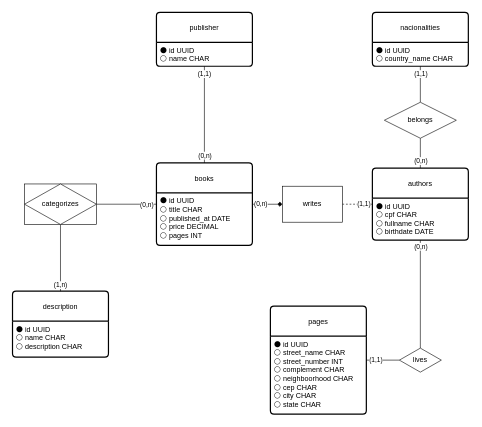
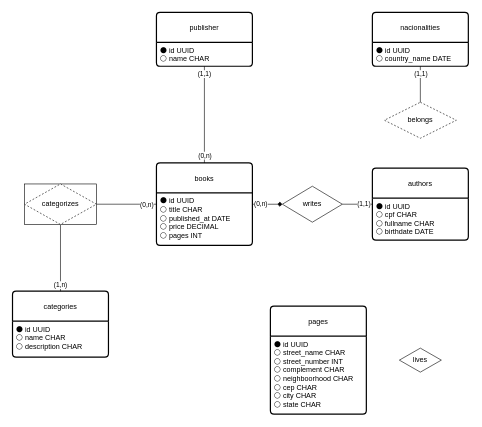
  <mxCell id="0" />
  <mxCell id="1" parent="0" />
- <mxCell id="2" style="edgeStyle=orthogonalEdgeStyle;rounded=0;orthogonalLoop=1;jettySize=auto;html=1;endArrow=none;startFill=0;" edge="1" parent="1" source="31" target="21"><mxGeometry relative="1" as="geometry"><Array as="points"><mxPoint x="700.07" y="185" /><mxPoint x="700.07" y="185" /></Array></mxGeometry></mxCell>
- <mxCell id="3" value="(0,n)" style="edgeLabel;html=1;align=center;verticalAlign=middle;resizable=0;points=[];" vertex="1" connectable="0" parent="2"><mxGeometry x="0.314" relative="1" as="geometry"><mxPoint y="4" as="offset" /></mxGeometry></mxCell>
  <mxCell id="4" value="&lt;span style=&quot;font-size: 12px;&quot;&gt;nacionalities&lt;/span&gt;" style="swimlane;childLayout=stackLayout;horizontal=1;startSize=50;horizontalStack=0;rounded=1;fontSize=14;fontStyle=0;strokeWidth=2;resizeParent=0;resizeLast=1;shadow=0;dashed=0;align=center;arcSize=4;whiteSpace=wrap;html=1;" vertex="1" parent="1"><mxGeometry x="620.07" y="20" width="160" height="90" as="geometry" /></mxCell>
- <mxCell id="5" value="⚫ id UUID&lt;div&gt;⚪ country_name CHAR&lt;/div&gt;" style="align=left;strokeColor=none;fillColor=none;spacingLeft=4;spacingRight=4;fontSize=12;verticalAlign=top;resizable=0;rotatable=0;part=1;html=1;whiteSpace=wrap;" vertex="1" parent="4"><mxGeometry y="50" width="160" height="40" as="geometry" /></mxCell>
+ <mxCell id="5" value="⚫ id UUID&lt;div&gt;⚪ country_name DATE&lt;/div&gt;" style="align=left;strokeColor=none;fillColor=none;spacingLeft=4;spacingRight=4;fontSize=12;verticalAlign=top;resizable=0;rotatable=0;part=1;html=1;whiteSpace=wrap;" vertex="1" parent="4"><mxGeometry y="50" width="160" height="40" as="geometry" /></mxCell>
  <mxCell id="6" style="edgeStyle=orthogonalEdgeStyle;rounded=0;orthogonalLoop=1;jettySize=auto;html=1;endArrow=none;startFill=0;" edge="1" parent="1" source="26" target="15"><mxGeometry relative="1" as="geometry"><Array as="points" /></mxGeometry></mxCell>
  <mxCell id="7" value="(0,n)" style="edgeLabel;html=1;align=center;verticalAlign=middle;resizable=0;points=[];" vertex="1" connectable="0" parent="6"><mxGeometry x="0.633" relative="1" as="geometry"><mxPoint x="1" as="offset" /></mxGeometry></mxCell>
- <mxCell id="8" value="&lt;span style=&quot;font-size: 12px;&quot;&gt;description&lt;/span&gt;" style="swimlane;childLayout=stackLayout;horizontal=1;startSize=50;horizontalStack=0;rounded=1;fontSize=14;fontStyle=0;strokeWidth=2;resizeParent=0;resizeLast=1;shadow=0;dashed=0;align=center;arcSize=4;whiteSpace=wrap;html=1;" vertex="1" parent="1"><mxGeometry x="20" y="485" width="160" height="110" as="geometry" /></mxCell>
+ <mxCell id="8" value="&lt;span style=&quot;font-size: 12px;&quot;&gt;categories&lt;/span&gt;" style="swimlane;childLayout=stackLayout;horizontal=1;startSize=50;horizontalStack=0;rounded=1;fontSize=14;fontStyle=0;strokeWidth=2;resizeParent=0;resizeLast=1;shadow=0;dashed=0;align=center;arcSize=4;whiteSpace=wrap;html=1;" vertex="1" parent="1"><mxGeometry x="20" y="485" width="160" height="110" as="geometry" /></mxCell>
  <mxCell id="9" value="⚫ id UUID&lt;div&gt;⚪ name CHAR&lt;/div&gt;&lt;div&gt;⚪ description CHAR&lt;/div&gt;" style="align=left;strokeColor=none;fillColor=none;spacingLeft=4;spacingRight=4;fontSize=12;verticalAlign=top;resizable=0;rotatable=0;part=1;html=1;whiteSpace=wrap;" vertex="1" parent="8"><mxGeometry y="50" width="160" height="60" as="geometry" /></mxCell>
- <mxCell id="10" style="edgeStyle=orthogonalEdgeStyle;rounded=0;orthogonalLoop=1;jettySize=auto;html=1;endArrow=none;startFill=0;exitX=1;exitY=0.5;exitDx=0;exitDy=0;dashed=1;" edge="1" parent="1" source="34" target="21"><mxGeometry relative="1" as="geometry"><mxPoint x="589.998" y="339.957" as="sourcePoint" /></mxGeometry></mxCell>
+ <mxCell id="10" style="edgeStyle=orthogonalEdgeStyle;rounded=0;orthogonalLoop=1;jettySize=auto;html=1;endArrow=none;startFill=0;exitX=1;exitY=0.5;exitDx=0;exitDy=0;" edge="1" parent="1" source="34" target="21"><mxGeometry relative="1" as="geometry"><mxPoint x="589.998" y="339.957" as="sourcePoint" /></mxGeometry></mxCell>
  <mxCell id="11" value="(1,1)" style="edgeLabel;html=1;align=center;verticalAlign=middle;resizable=0;points=[];" vertex="1" connectable="0" parent="10"><mxGeometry x="0.36" relative="1" as="geometry"><mxPoint x="1" y="-1" as="offset" /></mxGeometry></mxCell>
  <mxCell id="12" style="edgeStyle=orthogonalEdgeStyle;rounded=0;orthogonalLoop=1;jettySize=auto;html=1;endArrow=none;startFill=0;" edge="1" parent="1" source="15" target="27"><mxGeometry relative="1" as="geometry" /></mxCell>
  <mxCell id="13" value="(0,n)" style="edgeLabel;html=1;align=center;verticalAlign=middle;resizable=0;points=[];" vertex="1" connectable="0" parent="12"><mxGeometry x="-0.86" relative="1" as="geometry"><mxPoint y="-2" as="offset" /></mxGeometry></mxCell>
  <mxCell id="14" value="(1,1)" style="edgeLabel;html=1;align=center;verticalAlign=middle;resizable=0;points=[];" vertex="1" connectable="0" parent="12"><mxGeometry x="0.861" y="-1" relative="1" as="geometry"><mxPoint x="-2" y="1" as="offset" /></mxGeometry></mxCell>
  <mxCell id="15" value="&lt;span style=&quot;font-size: 12px;&quot;&gt;books&lt;/span&gt;" style="swimlane;childLayout=stackLayout;horizontal=1;startSize=50;horizontalStack=0;rounded=1;fontSize=14;fontStyle=0;strokeWidth=2;resizeParent=0;resizeLast=1;shadow=0;dashed=0;align=center;arcSize=4;whiteSpace=wrap;html=1;" vertex="1" parent="1"><mxGeometry x="260" y="271.25" width="160" height="137.5" as="geometry" /></mxCell>
  <mxCell id="16" value="&lt;div&gt;⚫ id UUID&lt;div&gt;⚪ title CHAR&lt;/div&gt;&lt;/div&gt;&lt;div&gt;⚪ published_at DATE&lt;/div&gt;&lt;div&gt;⚪ price DECIMAL&lt;/div&gt;&lt;div&gt;⚪ pages INT&lt;/div&gt;" style="align=left;strokeColor=none;fillColor=none;spacingLeft=4;spacingRight=4;fontSize=12;verticalAlign=top;resizable=0;rotatable=0;part=1;html=1;whiteSpace=wrap;" vertex="1" parent="15"><mxGeometry y="50" width="160" height="87.5" as="geometry" /></mxCell>
- <mxCell id="17" style="edgeStyle=orthogonalEdgeStyle;rounded=0;orthogonalLoop=1;jettySize=auto;html=1;endArrow=none;startFill=0;" edge="1" parent="1" source="37" target="21"><mxGeometry relative="1" as="geometry"><Array as="points" /></mxGeometry></mxCell>
- <mxCell id="18" value="(0,n)" style="edgeLabel;html=1;align=center;verticalAlign=middle;resizable=0;points=[];" vertex="1" connectable="0" parent="17"><mxGeometry x="0.957" relative="1" as="geometry"><mxPoint y="6" as="offset" /></mxGeometry></mxCell>
  <mxCell id="19" value="&lt;span style=&quot;font-size: 12px;&quot;&gt;pages&lt;/span&gt;" style="swimlane;childLayout=stackLayout;horizontal=1;startSize=50;horizontalStack=0;rounded=1;fontSize=14;fontStyle=0;strokeWidth=2;resizeParent=0;resizeLast=1;shadow=0;dashed=0;align=center;arcSize=4;whiteSpace=wrap;html=1;" vertex="1" parent="1"><mxGeometry x="450" y="510" width="160" height="180" as="geometry" /></mxCell>
  <mxCell id="20" value="⚫ id UUID&lt;div&gt;⚪ street_name&lt;span style=&quot;background-color: transparent; color: light-dark(rgb(0, 0, 0), rgb(255, 255, 255));&quot;&gt;&amp;nbsp;&lt;/span&gt;&lt;span style=&quot;background-color: transparent; color: light-dark(rgb(0, 0, 0), rgb(255, 255, 255));&quot;&gt;CHAR&lt;/span&gt;&lt;/div&gt;&lt;div&gt;⚪ street_number INT&lt;/div&gt;&lt;div&gt;⚪ complement&lt;span style=&quot;background-color: transparent; color: light-dark(rgb(0, 0, 0), rgb(255, 255, 255));&quot;&gt;&amp;nbsp;&lt;/span&gt;&lt;span style=&quot;background-color: transparent; color: light-dark(rgb(0, 0, 0), rgb(255, 255, 255));&quot;&gt;CHAR&lt;/span&gt;&lt;/div&gt;&lt;div&gt;⚪ neighboorhood&lt;span style=&quot;background-color: transparent; color: light-dark(rgb(0, 0, 0), rgb(255, 255, 255));&quot;&gt;&amp;nbsp;&lt;/span&gt;&lt;span style=&quot;background-color: transparent; color: light-dark(rgb(0, 0, 0), rgb(255, 255, 255));&quot;&gt;CHAR&lt;/span&gt;&lt;/div&gt;&lt;div&gt;⚪ cep&lt;span style=&quot;background-color: transparent; color: light-dark(rgb(0, 0, 0), rgb(255, 255, 255));&quot;&gt;&amp;nbsp;&lt;/span&gt;&lt;span style=&quot;background-color: transparent; color: light-dark(rgb(0, 0, 0), rgb(255, 255, 255));&quot;&gt;CHAR&lt;/span&gt;&lt;/div&gt;&lt;div&gt;⚪ city&lt;span style=&quot;background-color: transparent; color: light-dark(rgb(0, 0, 0), rgb(255, 255, 255));&quot;&gt;&amp;nbsp;&lt;/span&gt;&lt;span style=&quot;background-color: transparent; color: light-dark(rgb(0, 0, 0), rgb(255, 255, 255));&quot;&gt;CHAR&lt;/span&gt;&lt;/div&gt;&lt;div&gt;⚪ state CHAR&lt;/div&gt;" style="align=left;strokeColor=none;fillColor=none;spacingLeft=4;spacingRight=4;fontSize=12;verticalAlign=top;resizable=0;rotatable=0;part=1;html=1;whiteSpace=wrap;" vertex="1" parent="19"><mxGeometry y="50" width="160" height="130" as="geometry" /></mxCell>
  <mxCell id="21" value="&lt;span style=&quot;font-size: 12px;&quot;&gt;authors&lt;/span&gt;" style="swimlane;childLayout=stackLayout;horizontal=1;startSize=50;horizontalStack=0;rounded=1;fontSize=14;fontStyle=0;strokeWidth=2;resizeParent=0;resizeLast=1;shadow=0;dashed=0;align=center;arcSize=4;whiteSpace=wrap;html=1;" vertex="1" parent="1"><mxGeometry x="620.07" y="280" width="160" height="120" as="geometry" /></mxCell>
  <mxCell id="22" value="⚫ id UUID&lt;div&gt;⚪ cpf&lt;span style=&quot;background-color: transparent; color: light-dark(rgb(0, 0, 0), rgb(255, 255, 255));&quot;&gt;&amp;nbsp;&lt;/span&gt;&lt;span style=&quot;background-color: transparent; color: light-dark(rgb(0, 0, 0), rgb(255, 255, 255));&quot;&gt;CHAR&lt;/span&gt;&lt;/div&gt;&lt;div&gt;⚪ fullname&lt;span style=&quot;background-color: transparent; color: light-dark(rgb(0, 0, 0), rgb(255, 255, 255));&quot;&gt;&amp;nbsp;&lt;/span&gt;&lt;span style=&quot;background-color: transparent; color: light-dark(rgb(0, 0, 0), rgb(255, 255, 255));&quot;&gt;CHAR&lt;/span&gt;&lt;/div&gt;&lt;div&gt;⚪ birthdate DATE&lt;/div&gt;&lt;div&gt;&lt;br&gt;&lt;/div&gt;" style="align=left;strokeColor=none;fillColor=none;spacingLeft=4;spacingRight=4;fontSize=12;verticalAlign=top;resizable=0;rotatable=0;part=1;html=1;whiteSpace=wrap;" vertex="1" parent="21"><mxGeometry y="50" width="160" height="70" as="geometry" /></mxCell>
  <mxCell id="23" value="" style="edgeStyle=orthogonalEdgeStyle;rounded=0;orthogonalLoop=1;jettySize=auto;html=1;endArrow=none;startFill=0;" edge="1" parent="1" source="8" target="26"><mxGeometry relative="1" as="geometry"><mxPoint x="100" y="485" as="sourcePoint" /><mxPoint x="260" y="340" as="targetPoint" /><Array as="points"><mxPoint x="100" y="340" /></Array></mxGeometry></mxCell>
  <mxCell id="24" value="(1,n)" style="edgeLabel;html=1;align=center;verticalAlign=middle;resizable=0;points=[];" vertex="1" connectable="0" parent="23"><mxGeometry x="-0.802" y="1" relative="1" as="geometry"><mxPoint as="offset" /></mxGeometry></mxCell>
  <mxCell id="25" value="" style="rounded=0;whiteSpace=wrap;html=1;" vertex="1" parent="1"><mxGeometry x="40" y="306.25" width="120" height="67.5" as="geometry" /></mxCell>
- <mxCell id="26" value="categorizes" style="rhombus;whiteSpace=wrap;html=1;" vertex="1" parent="1"><mxGeometry x="40" y="306.25" width="120" height="67.5" as="geometry" /></mxCell>
+ <mxCell id="26" value="categorizes" style="rhombus;whiteSpace=wrap;html=1;dashed=1;" vertex="1" parent="1"><mxGeometry x="40" y="306.25" width="120" height="67.5" as="geometry" /></mxCell>
  <mxCell id="27" value="&lt;span style=&quot;font-size: 12px;&quot;&gt;publisher&lt;/span&gt;" style="swimlane;childLayout=stackLayout;horizontal=1;startSize=50;horizontalStack=0;rounded=1;fontSize=14;fontStyle=0;strokeWidth=2;resizeParent=0;resizeLast=1;shadow=0;dashed=0;align=center;arcSize=4;whiteSpace=wrap;html=1;" vertex="1" parent="1"><mxGeometry x="260" y="20" width="160" height="90" as="geometry" /></mxCell>
  <mxCell id="28" value="⚫ id UUID&lt;div&gt;⚪ name CHAR&lt;/div&gt;" style="align=left;strokeColor=none;fillColor=none;spacingLeft=4;spacingRight=4;fontSize=12;verticalAlign=top;resizable=0;rotatable=0;part=1;html=1;whiteSpace=wrap;" vertex="1" parent="27"><mxGeometry y="50" width="160" height="40" as="geometry" /></mxCell>
  <mxCell id="29" value="" style="edgeStyle=orthogonalEdgeStyle;rounded=0;orthogonalLoop=1;jettySize=auto;html=1;endArrow=none;startFill=0;" edge="1" parent="1" source="4" target="31"><mxGeometry relative="1" as="geometry"><mxPoint x="700.07" y="150" as="sourcePoint" /><mxPoint x="700.07" y="280" as="targetPoint" /><Array as="points" /></mxGeometry></mxCell>
  <mxCell id="30" value="(1,1)" style="edgeLabel;html=1;align=center;verticalAlign=middle;resizable=0;points=[];" vertex="1" connectable="0" parent="29"><mxGeometry x="-0.644" relative="1" as="geometry"><mxPoint y="1" as="offset" /></mxGeometry></mxCell>
- <mxCell id="31" value="belongs" style="rhombus;whiteSpace=wrap;html=1;" vertex="1" parent="1"><mxGeometry x="640.07" y="170" width="120" height="60" as="geometry" /></mxCell>
+ <mxCell id="31" value="belongs" style="rhombus;whiteSpace=wrap;html=1;dashed=1;" vertex="1" parent="1"><mxGeometry x="640.07" y="170" width="120" height="60" as="geometry" /></mxCell>
  <mxCell id="32" value="" style="edgeStyle=orthogonalEdgeStyle;rounded=0;orthogonalLoop=1;jettySize=auto;html=1;endArrow=diamond;startFill=0;" edge="1" parent="1" source="15" target="34"><mxGeometry relative="1" as="geometry"><mxPoint x="420" y="340" as="sourcePoint" /><mxPoint x="580" y="340" as="targetPoint" /></mxGeometry></mxCell>
  <mxCell id="33" value="(0,n)" style="edgeLabel;html=1;align=center;verticalAlign=middle;resizable=0;points=[];" vertex="1" connectable="0" parent="32"><mxGeometry x="0.296" relative="1" as="geometry"><mxPoint x="-18" y="-1" as="offset" /></mxGeometry></mxCell>
- <mxCell id="34" value="writes" style="whiteSpace=wrap;html=1;rounded=0;" vertex="1" parent="1"><mxGeometry x="470" y="310" width="100" height="60" as="geometry" /></mxCell>
- <mxCell id="35" value="" style="edgeStyle=orthogonalEdgeStyle;rounded=0;orthogonalLoop=1;jettySize=auto;html=1;endArrow=none;startFill=0;" edge="1" parent="1" source="19" target="37"><mxGeometry relative="1" as="geometry"><mxPoint x="610" y="600" as="sourcePoint" /><mxPoint x="700" y="400" as="targetPoint" /><Array as="points"><mxPoint x="700" y="600" /></Array></mxGeometry></mxCell>
- <mxCell id="36" value="(1,1)" style="edgeLabel;html=1;align=center;verticalAlign=middle;resizable=0;points=[];" vertex="1" connectable="0" parent="35"><mxGeometry x="-0.937" y="2" relative="1" as="geometry"><mxPoint x="13" y="1" as="offset" /></mxGeometry></mxCell>
+ <mxCell id="34" value="writes" style="rhombus;whiteSpace=wrap;html=1;" vertex="1" parent="1"><mxGeometry x="470" y="310" width="100" height="60" as="geometry" /></mxCell>
  <mxCell id="37" value="lives" style="rhombus;whiteSpace=wrap;html=1;" vertex="1" parent="1"><mxGeometry x="665.07" y="580" width="70" height="40" as="geometry" /></mxCell>
